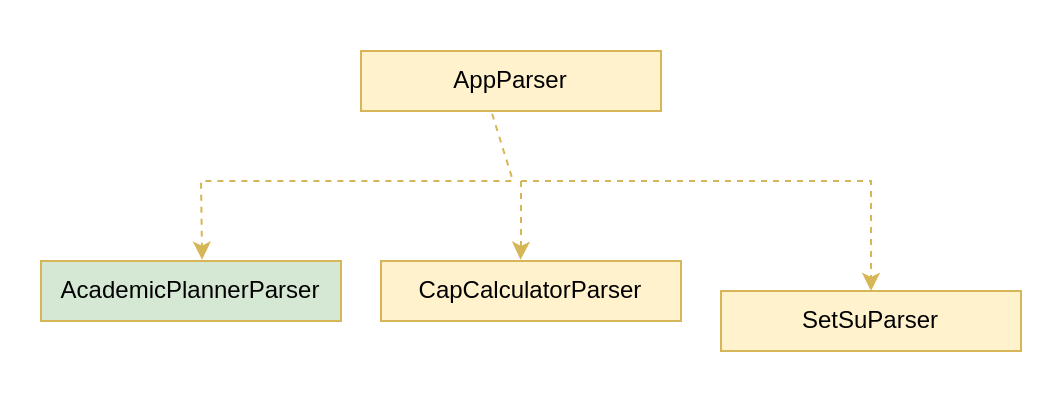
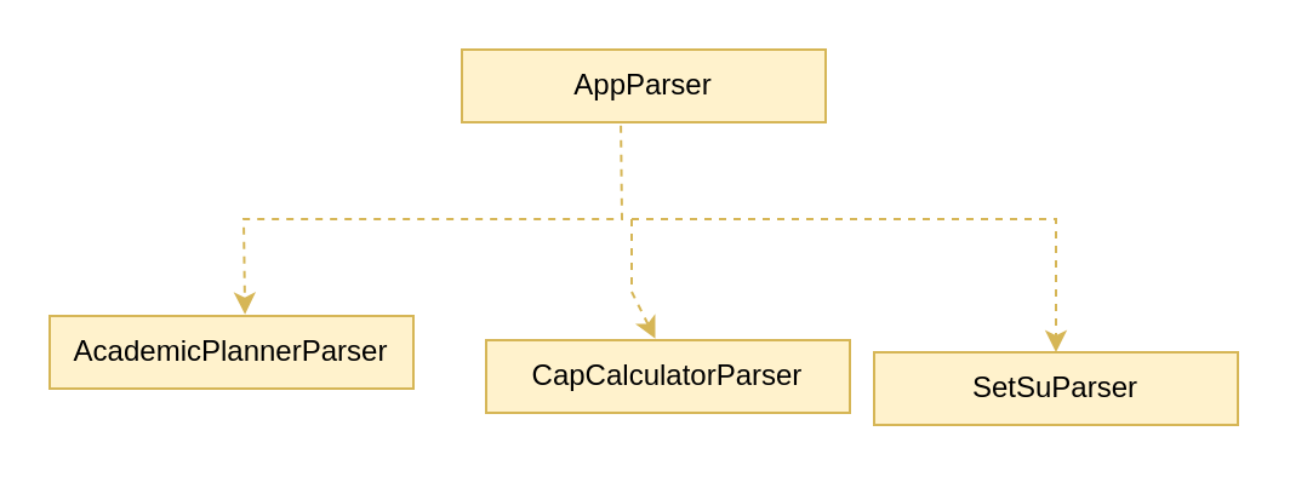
  <mxCell id="0" />
  <mxCell id="1" parent="0" />
- <mxCell id="2" value="AppParser" style="rounded=0;whiteSpace=wrap;html=1;fillColor=#fff2cc;strokeColor=#d6b656;" parent="1" vertex="1"><mxGeometry x="180" y="25" width="150" height="30" as="geometry" /></mxCell>
- <mxCell id="3" value="AcademicPlannerParser" style="rounded=0;whiteSpace=wrap;html=1;fillColor=#d5e8d4;strokeColor=#d6b656;" parent="1" vertex="1"><mxGeometry x="20" y="130" width="150" height="30" as="geometry" /></mxCell>
- <mxCell id="4" value="CapCalculatorParser" style="rounded=0;whiteSpace=wrap;html=1;fillColor=#fff2cc;strokeColor=#d6b656;" parent="1" vertex="1"><mxGeometry x="190" y="130" width="150" height="30" as="geometry" /></mxCell>
+ <mxCell id="2" value="AppParser" style="rounded=0;whiteSpace=wrap;html=1;fillColor=#fff2cc;strokeColor=#d6b656;" parent="1" vertex="1"><mxGeometry x="190" y="20" width="150" height="30" as="geometry" /></mxCell>
+ <mxCell id="3" value="AcademicPlannerParser" style="rounded=0;whiteSpace=wrap;html=1;fillColor=#fff2cc;strokeColor=#d6b656;" parent="1" vertex="1"><mxGeometry x="20" y="130" width="150" height="30" as="geometry" /></mxCell>
+ <mxCell id="4" value="CapCalculatorParser" style="rounded=0;whiteSpace=wrap;html=1;fillColor=#fff2cc;strokeColor=#d6b656;" parent="1" vertex="1"><mxGeometry x="200" y="140" width="150" height="30" as="geometry" /></mxCell>
  <mxCell id="5" value="SetSuParser" style="rounded=0;whiteSpace=wrap;html=1;fillColor=#fff2cc;strokeColor=#d6b656;" parent="1" vertex="1"><mxGeometry x="360" y="145" width="150" height="30" as="geometry" /></mxCell>
  <mxCell id="6" value="" style="endArrow=classic;html=1;dashed=1;rounded=0;entryX=0.537;entryY=-0.022;entryDx=0;entryDy=0;fillColor=#fff2cc;strokeColor=#d6b656;exitX=0.437;exitY=1.047;exitDx=0;exitDy=0;exitPerimeter=0;entryPerimeter=0;" parent="1" target="3" edge="1" source="2"><mxGeometry width="50" height="50" relative="1" as="geometry"><mxPoint x="460" y="60" as="sourcePoint" /><mxPoint x="550" y="170" as="targetPoint" /><Array as="points"><mxPoint x="256" y="90" /><mxPoint x="100" y="90" /></Array></mxGeometry></mxCell>
  <mxCell id="7" value="" style="endArrow=classic;html=1;dashed=1;entryX=0.465;entryY=-0.02;entryDx=0;entryDy=0;rounded=0;fillColor=#fff2cc;strokeColor=#d6b656;entryPerimeter=0;" parent="1" target="4" edge="1"><mxGeometry width="50" height="50" relative="1" as="geometry"><mxPoint x="260" y="90" as="sourcePoint" /><mxPoint x="550" y="220" as="targetPoint" /><Array as="points"><mxPoint x="260" y="120" /></Array></mxGeometry></mxCell>
  <mxCell id="8" value="" style="endArrow=classic;html=1;dashed=1;entryX=0.5;entryY=0;entryDx=0;entryDy=0;rounded=0;fillColor=#fff2cc;strokeColor=#d6b656;" parent="1" target="5" edge="1"><mxGeometry width="50" height="50" relative="1" as="geometry"><mxPoint x="260" y="90" as="sourcePoint" /><mxPoint x="550" y="270" as="targetPoint" /><Array as="points"><mxPoint x="340" y="90" /><mxPoint x="435" y="90" /></Array></mxGeometry></mxCell>
